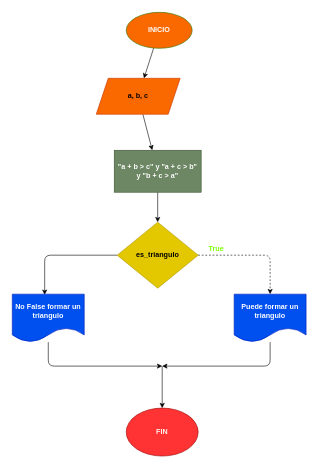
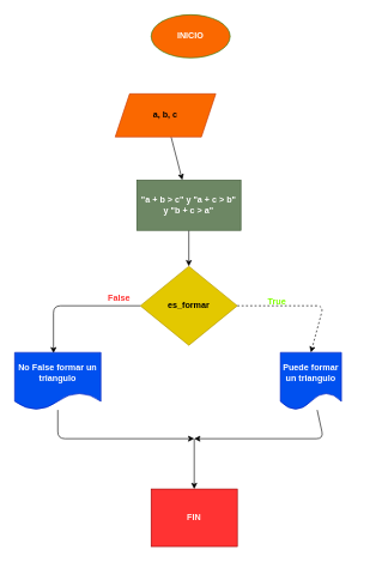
  <mxCell id="0" />
  <mxCell id="1" parent="0" />
- <mxCell id="2" value="" style="edgeStyle=none;html=1;" parent="1" source="3" target="5" edge="1"><mxGeometry relative="1" as="geometry" /></mxCell>
  <mxCell id="3" value="&lt;b&gt;INICIO&lt;/b&gt;" style="ellipse;whiteSpace=wrap;html=1;fillColor=#fa6800;fontColor=#ffffff;strokeColor=#2D7600;" parent="1" vertex="1"><mxGeometry x="210" y="20" width="110" height="60" as="geometry" /></mxCell>
  <mxCell id="4" value="" style="edgeStyle=none;html=1;" edge="1" parent="1" source="5" target="10"><mxGeometry relative="1" as="geometry"><mxPoint x="260" y="250" as="targetPoint" /></mxGeometry></mxCell>
  <mxCell id="5" value="&lt;b&gt;a, b, c&lt;/b&gt;" style="shape=parallelogram;perimeter=parallelogramPerimeter;whiteSpace=wrap;html=1;fixedSize=1;fillColor=#fa6800;fontColor=#000000;strokeColor=#C73500;" parent="1" vertex="1"><mxGeometry x="160" y="130" width="140" height="60" as="geometry" /></mxCell>
  <mxCell id="6" value="" style="edgeStyle=none;html=1;entryX=0.5;entryY=0;entryDx=0;entryDy=0;dashed=1;" edge="1" parent="1" source="8" target="12"><mxGeometry relative="1" as="geometry"><Array as="points"><mxPoint x="450" y="425" /></Array></mxGeometry></mxCell>
  <mxCell id="7" value="" style="edgeStyle=none;html=1;entryX=0.45;entryY=0.013;entryDx=0;entryDy=0;entryPerimeter=0;" edge="1" parent="1" source="8" target="14"><mxGeometry relative="1" as="geometry"><Array as="points"><mxPoint x="74" y="425" /></Array></mxGeometry></mxCell>
- <mxCell id="8" value="&lt;b&gt;es_triangulo&lt;br&gt;&lt;/b&gt;" style="rhombus;whiteSpace=wrap;html=1;fillColor=#e3c800;strokeColor=#B09500;fontColor=#000000;" vertex="1" parent="1"><mxGeometry x="195" y="370" width="135" height="110" as="geometry" /></mxCell>
+ <mxCell id="8" value="&lt;b&gt;es_formar&lt;br&gt;&lt;/b&gt;" style="rhombus;whiteSpace=wrap;html=1;fillColor=#e3c800;strokeColor=#B09500;fontColor=#000000;" vertex="1" parent="1"><mxGeometry x="195" y="370" width="135" height="110" as="geometry" /></mxCell>
  <mxCell id="9" style="edgeStyle=none;html=1;" edge="1" parent="1" source="10" target="8"><mxGeometry relative="1" as="geometry" /></mxCell>
  <mxCell id="10" value="&lt;b&gt;&quot;a + b &amp;gt; c&quot; y &quot;a + c &amp;gt; b&quot;&lt;br&gt;y &quot;b + c &amp;gt; a&quot;&lt;br&gt;&lt;/b&gt;" style="rounded=0;whiteSpace=wrap;html=1;fillColor=#6d8764;fontColor=#ffffff;strokeColor=#3A5431;" vertex="1" parent="1"><mxGeometry x="190" y="250" width="145" height="70" as="geometry" /></mxCell>
  <mxCell id="11" style="edgeStyle=none;html=1;fontColor=#FF3333;" edge="1" parent="1" source="12"><mxGeometry relative="1" as="geometry"><mxPoint x="270" y="610" as="targetPoint" /><Array as="points"><mxPoint x="450" y="610" /></Array></mxGeometry></mxCell>
- <mxCell id="12" value="&lt;b&gt;Puede formar un triangulo&lt;br&gt;&lt;/b&gt;" style="shape=document;whiteSpace=wrap;html=1;boundedLbl=1;fillColor=#0050ef;strokeColor=#001DBC;fontColor=#ffffff;" vertex="1" parent="1"><mxGeometry x="390" y="490" width="120" height="80" as="geometry" /></mxCell>
+ <mxCell id="12" value="&lt;b&gt;Puede formar un triangulo&lt;br&gt;&lt;/b&gt;" style="shape=document;whiteSpace=wrap;html=1;boundedLbl=1;fillColor=#0050ef;strokeColor=#001DBC;fontColor=#ffffff;" vertex="1" parent="1"><mxGeometry x="390" y="490" width="85" height="80" as="geometry" /></mxCell>
  <mxCell id="13" style="edgeStyle=none;html=1;fontColor=#FF3333;" edge="1" parent="1" source="14"><mxGeometry relative="1" as="geometry"><mxPoint x="270" y="610" as="targetPoint" /><Array as="points"><mxPoint x="80" y="610" /></Array></mxGeometry></mxCell>
  <mxCell id="14" value="&lt;b&gt;No False formar un triangulo&lt;/b&gt;" style="shape=document;whiteSpace=wrap;html=1;boundedLbl=1;fillColor=#0050ef;strokeColor=#001DBC;fontColor=#ffffff;" vertex="1" parent="1"><mxGeometry x="20" y="490" width="120" height="80" as="geometry" /></mxCell>
- <mxCell id="15" value="&lt;font color=&quot;#80ff00&quot;&gt;&lt;b&gt;True&lt;/b&gt;&lt;/font&gt;" style="text;html=1;align=center;verticalAlign=middle;resizable=0;points=[];autosize=1;strokeColor=none;fillColor=none;" vertex="1" parent="1"><mxGeometry x="335" y="400" width="50" height="30" as="geometry" /></mxCell>
+ <mxCell id="15" value="&lt;font color=&quot;#80ff00&quot;&gt;&lt;b&gt;True&lt;/b&gt;&lt;/font&gt;" style="text;html=1;align=center;verticalAlign=middle;resizable=0;points=[];autosize=1;strokeColor=none;fillColor=none;" vertex="1" parent="1"><mxGeometry x="360" y="405" width="50" height="30" as="geometry" /></mxCell>
+ <mxCell id="16" value="&lt;font color=&quot;#ff3333&quot;&gt;&lt;b&gt;False&lt;/b&gt;&lt;/font&gt;" style="text;html=1;align=center;verticalAlign=middle;resizable=0;points=[];autosize=1;strokeColor=none;fillColor=none;fontColor=#80FF00;" vertex="1" parent="1"><mxGeometry x="140" y="400" width="50" height="30" as="geometry" /></mxCell>
  <mxCell id="17" value="" style="edgeStyle=none;orthogonalLoop=1;jettySize=auto;html=1;fontColor=#FF3333;" edge="1" parent="1" target="18"><mxGeometry width="100" relative="1" as="geometry"><mxPoint x="270" y="610" as="sourcePoint" /><mxPoint x="270" y="670" as="targetPoint" /><Array as="points" /></mxGeometry></mxCell>
- <mxCell id="18" value="&lt;b&gt;FIN&lt;/b&gt;" style="ellipse;whiteSpace=wrap;html=1;labelBackgroundColor=none;strokeColor=#990000;fontColor=#FFF5F2;fillColor=#FF3333;" vertex="1" parent="1"><mxGeometry x="210" y="680" width="120" height="80" as="geometry" /></mxCell>
+ <mxCell id="18" value="&lt;b&gt;FIN&lt;/b&gt;" style="whiteSpace=wrap;html=1;labelBackgroundColor=none;strokeColor=#990000;fontColor=#FFF5F2;fillColor=#FF3333;rounded=0;" vertex="1" parent="1"><mxGeometry x="210" y="680" width="120" height="80" as="geometry" /></mxCell>
